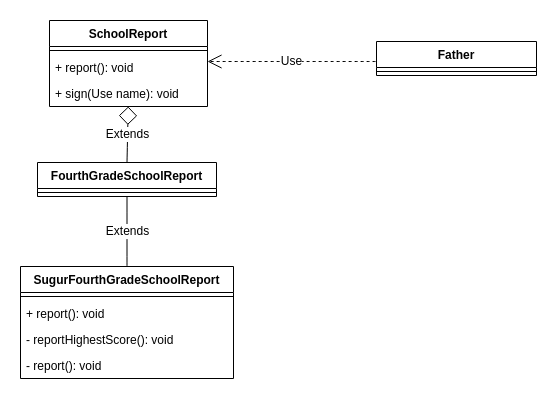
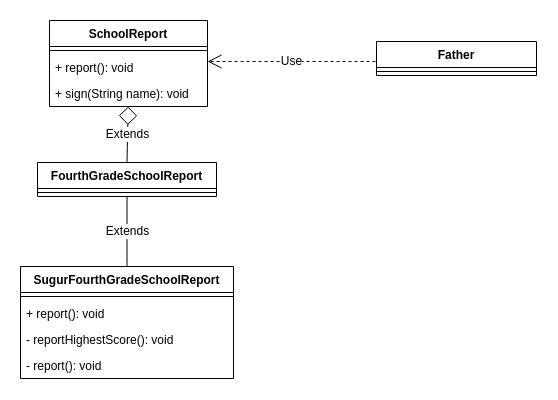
  <mxCell id="0" />
  <mxCell id="1" parent="0" />
  <mxCell id="2" value="SchoolReport" style="swimlane;fontStyle=1;align=center;verticalAlign=top;childLayout=stackLayout;horizontal=1;startSize=26;horizontalStack=0;resizeParent=1;resizeParentMax=0;resizeLast=0;collapsible=1;marginBottom=0;whiteSpace=wrap;html=1;" vertex="1" parent="1"><mxGeometry x="49" y="20" width="158" height="86" as="geometry" /></mxCell>
  <mxCell id="3" value="" style="line;strokeWidth=1;fillColor=none;align=left;verticalAlign=middle;spacingTop=-1;spacingLeft=3;spacingRight=3;rotatable=0;labelPosition=right;points=[];portConstraint=eastwest;strokeColor=inherit;" vertex="1" parent="2"><mxGeometry y="26" width="158" height="8" as="geometry" /></mxCell>
  <mxCell id="4" value="+ report(): void" style="text;strokeColor=none;fillColor=none;align=left;verticalAlign=top;spacingLeft=4;spacingRight=4;overflow=hidden;rotatable=0;points=[[0,0.5],[1,0.5]];portConstraint=eastwest;whiteSpace=wrap;html=1;" vertex="1" parent="2"><mxGeometry y="34" width="158" height="26" as="geometry" /></mxCell>
- <mxCell id="5" value="+ sign(Use name): void" style="text;strokeColor=none;fillColor=none;align=left;verticalAlign=top;spacingLeft=4;spacingRight=4;overflow=hidden;rotatable=0;points=[[0,0.5],[1,0.5]];portConstraint=eastwest;whiteSpace=wrap;html=1;" vertex="1" parent="2"><mxGeometry y="60" width="158" height="26" as="geometry" /></mxCell>
+ <mxCell id="5" value="+ sign(String name): void" style="text;strokeColor=none;fillColor=none;align=left;verticalAlign=top;spacingLeft=4;spacingRight=4;overflow=hidden;rotatable=0;points=[[0,0.5],[1,0.5]];portConstraint=eastwest;whiteSpace=wrap;html=1;" vertex="1" parent="2"><mxGeometry y="60" width="158" height="26" as="geometry" /></mxCell>
  <mxCell id="6" value="FourthGradeSchoolReport" style="swimlane;fontStyle=1;align=center;verticalAlign=top;childLayout=stackLayout;horizontal=1;startSize=26;horizontalStack=0;resizeParent=1;resizeParentMax=0;resizeLast=0;collapsible=1;marginBottom=0;whiteSpace=wrap;html=1;" vertex="1" parent="1"><mxGeometry x="37" y="162" width="179" height="34" as="geometry" /></mxCell>
  <mxCell id="7" value="" style="line;strokeWidth=1;fillColor=none;align=left;verticalAlign=middle;spacingTop=-1;spacingLeft=3;spacingRight=3;rotatable=0;labelPosition=right;points=[];portConstraint=eastwest;strokeColor=inherit;" vertex="1" parent="6"><mxGeometry y="26" width="179" height="8" as="geometry" /></mxCell>
  <mxCell id="8" value="Extends" style="endArrow=diamond;endSize=16;endFill=0;html=1;rounded=0;fontSize=12;curved=1;exitX=0.5;exitY=0;exitDx=0;exitDy=0;" edge="1" parent="1" source="6" target="5"><mxGeometry width="160" relative="1" as="geometry"><mxPoint x="49" y="272" as="sourcePoint" /><mxPoint x="209" y="272" as="targetPoint" /></mxGeometry></mxCell>
  <mxCell id="9" value="SugurFourthGradeSchoolReport" style="swimlane;fontStyle=1;align=center;verticalAlign=top;childLayout=stackLayout;horizontal=1;startSize=26;horizontalStack=0;resizeParent=1;resizeParentMax=0;resizeLast=0;collapsible=1;marginBottom=0;whiteSpace=wrap;html=1;" vertex="1" parent="1"><mxGeometry x="20" y="266" width="213" height="112" as="geometry" /></mxCell>
  <mxCell id="10" value="" style="line;strokeWidth=1;fillColor=none;align=left;verticalAlign=middle;spacingTop=-1;spacingLeft=3;spacingRight=3;rotatable=0;labelPosition=right;points=[];portConstraint=eastwest;strokeColor=inherit;" vertex="1" parent="9"><mxGeometry y="26" width="213" height="8" as="geometry" /></mxCell>
  <mxCell id="11" value="+ report(): void" style="text;strokeColor=none;fillColor=none;align=left;verticalAlign=top;spacingLeft=4;spacingRight=4;overflow=hidden;rotatable=0;points=[[0,0.5],[1,0.5]];portConstraint=eastwest;whiteSpace=wrap;html=1;" vertex="1" parent="9"><mxGeometry y="34" width="213" height="26" as="geometry" /></mxCell>
  <mxCell id="12" value="- reportHighestScore(): void" style="text;strokeColor=none;fillColor=none;align=left;verticalAlign=top;spacingLeft=4;spacingRight=4;overflow=hidden;rotatable=0;points=[[0,0.5],[1,0.5]];portConstraint=eastwest;whiteSpace=wrap;html=1;" vertex="1" parent="9"><mxGeometry y="60" width="213" height="26" as="geometry" /></mxCell>
  <mxCell id="13" value="- report(): void" style="text;strokeColor=none;fillColor=none;align=left;verticalAlign=top;spacingLeft=4;spacingRight=4;overflow=hidden;rotatable=0;points=[[0,0.5],[1,0.5]];portConstraint=eastwest;whiteSpace=wrap;html=1;" vertex="1" parent="9"><mxGeometry y="86" width="213" height="26" as="geometry" /></mxCell>
  <mxCell id="14" value="Extends" style="endArrow=none;endSize=16;endFill=0;html=1;rounded=0;fontSize=12;curved=1;entryX=0.5;entryY=1;entryDx=0;entryDy=0;exitX=0.5;exitY=0;exitDx=0;exitDy=0;" edge="1" parent="1" source="9" target="6"><mxGeometry width="160" relative="1" as="geometry"><mxPoint x="121" y="261" as="sourcePoint" /><mxPoint x="150" y="234" as="targetPoint" /></mxGeometry></mxCell>
  <mxCell id="15" value="Father" style="swimlane;fontStyle=1;align=center;verticalAlign=top;childLayout=stackLayout;horizontal=1;startSize=26;horizontalStack=0;resizeParent=1;resizeParentMax=0;resizeLast=0;collapsible=1;marginBottom=0;whiteSpace=wrap;html=1;" vertex="1" parent="1"><mxGeometry x="376" y="41" width="160" height="34" as="geometry" /></mxCell>
  <mxCell id="16" value="" style="line;strokeWidth=1;fillColor=none;align=left;verticalAlign=middle;spacingTop=-1;spacingLeft=3;spacingRight=3;rotatable=0;labelPosition=right;points=[];portConstraint=eastwest;strokeColor=inherit;" vertex="1" parent="15"><mxGeometry y="26" width="160" height="8" as="geometry" /></mxCell>
  <mxCell id="17" value="Use" style="endArrow=open;endSize=12;dashed=1;html=1;rounded=0;entryX=0.994;entryY=0.231;entryDx=0;entryDy=0;entryPerimeter=0;fontSize=12;curved=1;" edge="1" parent="1"><mxGeometry width="160" relative="1" as="geometry"><mxPoint x="375" y="61" as="sourcePoint" /><mxPoint x="207" y="61" as="targetPoint" /></mxGeometry></mxCell>
